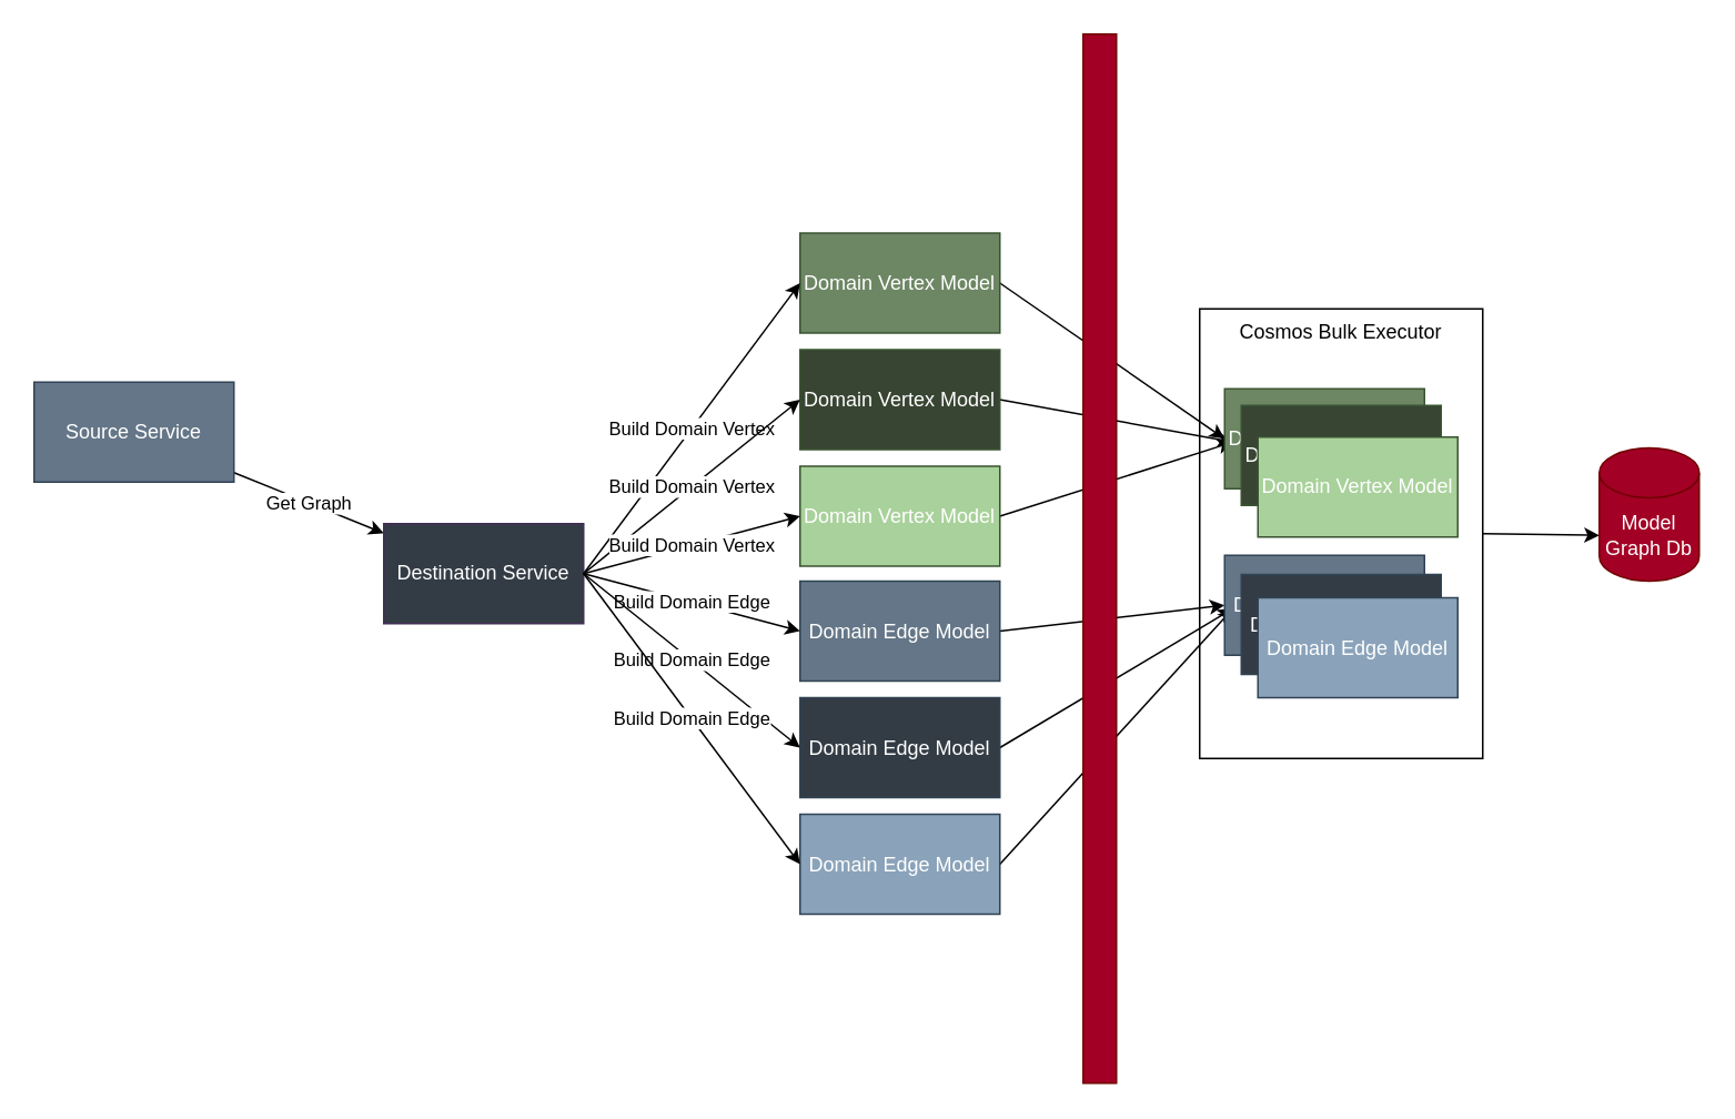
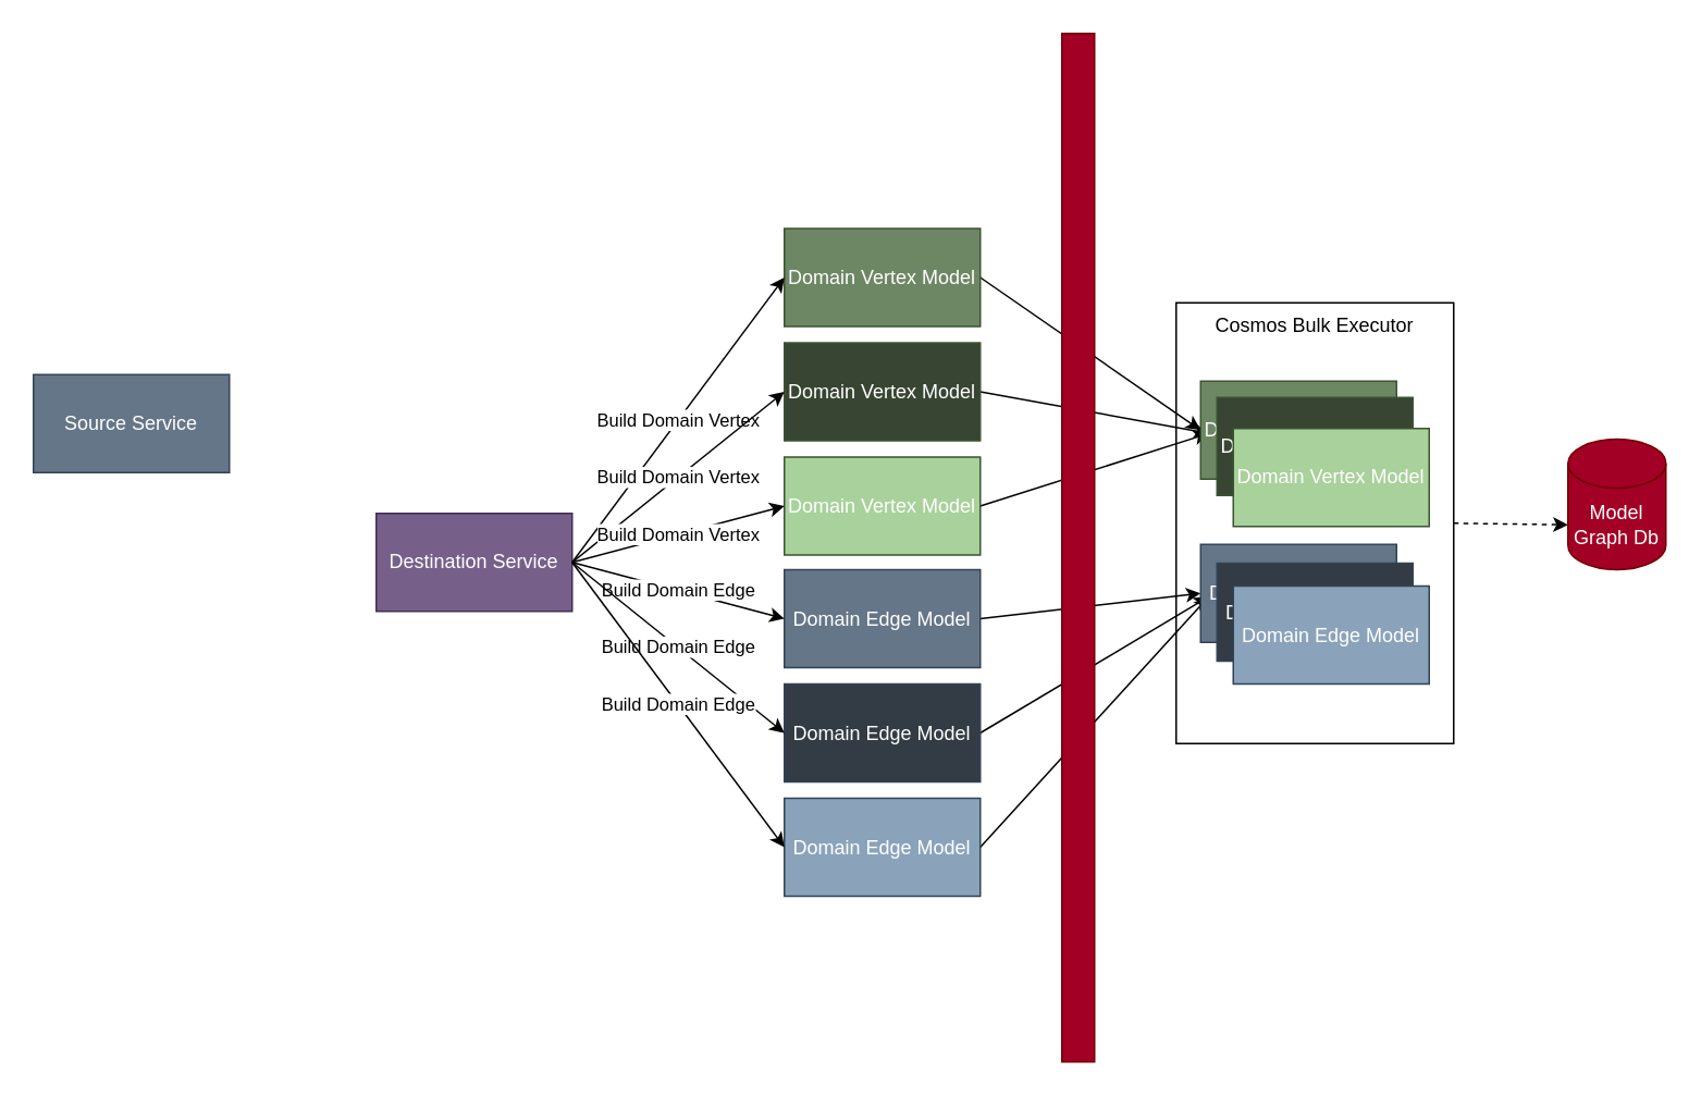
  <mxCell id="0" />
  <mxCell id="1" parent="0" />
- <mxCell id="2" style="edgeStyle=none;html=1;exitX=1;exitY=0.5;exitDx=0;exitDy=0;entryX=0;entryY=0;entryDx=0;entryDy=52.5;entryPerimeter=0;" edge="1" parent="1" source="3" target="13"><mxGeometry relative="1" as="geometry" /></mxCell>
+ <mxCell id="2" style="edgeStyle=none;html=1;exitX=1;exitY=0.5;exitDx=0;exitDy=0;entryX=0;entryY=0;entryDx=0;entryDy=52.5;entryPerimeter=0;dashed=1;" edge="1" parent="1" source="3" target="13"><mxGeometry relative="1" as="geometry" /></mxCell>
  <mxCell id="3" value="Cosmos Bulk Executor" style="rounded=0;whiteSpace=wrap;html=1;verticalAlign=top;" vertex="1" parent="1"><mxGeometry x="720" y="185" width="170" height="270" as="geometry" /></mxCell>
- <mxCell id="4" value="Get Graph" style="edgeStyle=none;html=1;" parent="1" source="5" target="6" edge="1"><mxGeometry relative="1" as="geometry" /></mxCell>
  <mxCell id="5" value="Source Service" style="rounded=0;whiteSpace=wrap;html=1;fillColor=#647687;fontColor=#ffffff;strokeColor=#314354;" parent="1" vertex="1"><mxGeometry x="20" y="229" width="120" height="60" as="geometry" /></mxCell>
- <mxCell id="6" value="Destination Service" style="rounded=0;whiteSpace=wrap;html=1;fillColor=#333c45;fontColor=#ffffff;strokeColor=#432D57;" parent="1" vertex="1"><mxGeometry x="230" y="314" width="120" height="60" as="geometry" /></mxCell>
+ <mxCell id="6" value="Destination Service" style="rounded=0;whiteSpace=wrap;html=1;fillColor=#76608a;fontColor=#ffffff;strokeColor=#432D57;" parent="1" vertex="1"><mxGeometry x="230" y="314" width="120" height="60" as="geometry" /></mxCell>
  <mxCell id="7" style="edgeStyle=none;html=1;exitX=1;exitY=0.5;exitDx=0;exitDy=0;entryX=0;entryY=0.5;entryDx=0;entryDy=0;" edge="1" parent="1" source="8" target="26"><mxGeometry relative="1" as="geometry" /></mxCell>
  <mxCell id="8" value="Domain Edge Model" style="rounded=0;whiteSpace=wrap;html=1;fillColor=#647687;fontColor=#ffffff;strokeColor=#314354;" parent="1" vertex="1"><mxGeometry x="480" y="348.5" width="120" height="60" as="geometry" /></mxCell>
  <mxCell id="9" style="edgeStyle=none;html=1;exitX=1;exitY=0.5;exitDx=0;exitDy=0;" edge="1" parent="1" source="10"><mxGeometry relative="1" as="geometry"><mxPoint x="740" y="365" as="targetPoint" /></mxGeometry></mxCell>
  <mxCell id="10" value="Domain Edge Model" style="rounded=0;whiteSpace=wrap;html=1;fillColor=#333C45;fontColor=#ffffff;strokeColor=#314354;" parent="1" vertex="1"><mxGeometry x="480" y="418.5" width="120" height="60" as="geometry" /></mxCell>
  <mxCell id="11" style="edgeStyle=none;html=1;exitX=1;exitY=0.5;exitDx=0;exitDy=0;" edge="1" parent="1" source="12"><mxGeometry relative="1" as="geometry"><mxPoint x="740" y="365" as="targetPoint" /></mxGeometry></mxCell>
  <mxCell id="12" value="Domain Edge Model" style="rounded=0;whiteSpace=wrap;html=1;fillColor=#8AA3BA;fontColor=#ffffff;strokeColor=#314354;" parent="1" vertex="1"><mxGeometry x="480" y="488.5" width="120" height="60" as="geometry" /></mxCell>
  <mxCell id="13" value="Model Graph Db" style="shape=cylinder3;whiteSpace=wrap;html=1;boundedLbl=1;backgroundOutline=1;size=15;fillColor=#a20025;fontColor=#ffffff;strokeColor=#6F0000;" parent="1" vertex="1"><mxGeometry x="960" y="268.5" width="60" height="80" as="geometry" /></mxCell>
  <mxCell id="14" value="Build Domain Edge" style="edgeStyle=none;html=1;exitX=1;exitY=0.5;exitDx=0;exitDy=0;entryX=0;entryY=0.5;entryDx=0;entryDy=0;" parent="1" source="6" target="8" edge="1"><mxGeometry relative="1" as="geometry"><mxPoint x="200" y="354" as="sourcePoint" /><mxPoint x="240" y="354" as="targetPoint" /><Array as="points" /></mxGeometry></mxCell>
  <mxCell id="15" value="Build Domain Edge" style="edgeStyle=none;html=1;exitX=1;exitY=0.5;exitDx=0;exitDy=0;entryX=0;entryY=0.5;entryDx=0;entryDy=0;" parent="1" source="6" target="10" edge="1"><mxGeometry relative="1" as="geometry"><mxPoint x="360" y="354" as="sourcePoint" /><mxPoint x="460" y="284" as="targetPoint" /><Array as="points" /></mxGeometry></mxCell>
  <mxCell id="16" value="Build Domain Edge" style="edgeStyle=none;html=1;exitX=1;exitY=0.5;exitDx=0;exitDy=0;entryX=0;entryY=0.5;entryDx=0;entryDy=0;" parent="1" source="6" target="12" edge="1"><mxGeometry relative="1" as="geometry"><mxPoint x="360" y="354" as="sourcePoint" /><mxPoint x="460" y="354" as="targetPoint" /><Array as="points" /></mxGeometry></mxCell>
  <mxCell id="17" style="edgeStyle=none;html=1;exitX=1;exitY=0.5;exitDx=0;exitDy=0;entryX=0;entryY=0.5;entryDx=0;entryDy=0;" edge="1" parent="1" source="18" target="23"><mxGeometry relative="1" as="geometry" /></mxCell>
  <mxCell id="18" value="Domain Vertex Model" style="rounded=0;whiteSpace=wrap;html=1;fillColor=#6d8764;fontColor=#ffffff;strokeColor=#3A5431;" vertex="1" parent="1"><mxGeometry x="480" y="139.5" width="120" height="60" as="geometry" /></mxCell>
  <mxCell id="19" style="edgeStyle=none;html=1;exitX=1;exitY=0.5;exitDx=0;exitDy=0;" edge="1" parent="1" source="20"><mxGeometry relative="1" as="geometry"><mxPoint x="740" y="265" as="targetPoint" /></mxGeometry></mxCell>
  <mxCell id="20" value="Domain Vertex Model" style="rounded=0;whiteSpace=wrap;html=1;fillColor=#384533;fontColor=#ffffff;strokeColor=#3A5431;" vertex="1" parent="1"><mxGeometry x="480" y="209.5" width="120" height="60" as="geometry" /></mxCell>
  <mxCell id="21" style="edgeStyle=none;html=1;exitX=1;exitY=0.5;exitDx=0;exitDy=0;" edge="1" parent="1" source="22"><mxGeometry relative="1" as="geometry"><mxPoint x="740" y="265" as="targetPoint" /></mxGeometry></mxCell>
  <mxCell id="22" value="Domain Vertex Model" style="rounded=0;whiteSpace=wrap;html=1;fillColor=#A9D19B;fontColor=#ffffff;strokeColor=#3A5431;" vertex="1" parent="1"><mxGeometry x="480" y="279.5" width="120" height="60" as="geometry" /></mxCell>
  <mxCell id="23" value="Domain Vertex Model" style="rounded=0;whiteSpace=wrap;html=1;fillColor=#6d8764;fontColor=#ffffff;strokeColor=#3A5431;" vertex="1" parent="1"><mxGeometry x="735" y="233" width="120" height="60" as="geometry" /></mxCell>
  <mxCell id="24" value="Domain Vertex Model" style="rounded=0;whiteSpace=wrap;html=1;fillColor=#384533;fontColor=#ffffff;strokeColor=#3A5431;" vertex="1" parent="1"><mxGeometry x="745" y="243" width="120" height="60" as="geometry" /></mxCell>
  <mxCell id="25" value="Domain Vertex Model" style="rounded=0;whiteSpace=wrap;html=1;fillColor=#A9D19B;fontColor=#ffffff;strokeColor=#3A5431;" vertex="1" parent="1"><mxGeometry x="755" y="262" width="120" height="60" as="geometry" /></mxCell>
  <mxCell id="26" value="Domain Edge Model" style="rounded=0;whiteSpace=wrap;html=1;fillColor=#647687;fontColor=#ffffff;strokeColor=#314354;" vertex="1" parent="1"><mxGeometry x="735" y="333" width="120" height="60" as="geometry" /></mxCell>
  <mxCell id="27" value="Domain Edge Model" style="rounded=0;whiteSpace=wrap;html=1;fillColor=#333C45;fontColor=#ffffff;strokeColor=#314354;" vertex="1" parent="1"><mxGeometry x="745" y="344.5" width="120" height="60" as="geometry" /></mxCell>
  <mxCell id="28" value="Domain Edge Model" style="rounded=0;whiteSpace=wrap;html=1;fillColor=#8AA3BA;fontColor=#ffffff;strokeColor=#314354;" vertex="1" parent="1"><mxGeometry x="755" y="358.5" width="120" height="60" as="geometry" /></mxCell>
  <mxCell id="29" value="Build Domain Vertex" style="edgeStyle=none;html=1;exitX=1;exitY=0.5;exitDx=0;exitDy=0;entryX=0;entryY=0.5;entryDx=0;entryDy=0;" edge="1" parent="1" target="18"><mxGeometry relative="1" as="geometry"><mxPoint x="350" y="344" as="sourcePoint" /><mxPoint x="480" y="274" as="targetPoint" /><Array as="points" /></mxGeometry></mxCell>
  <mxCell id="30" value="Build Domain Vertex" style="edgeStyle=none;html=1;exitX=1;exitY=0.5;exitDx=0;exitDy=0;entryX=0;entryY=0.5;entryDx=0;entryDy=0;" edge="1" parent="1" target="20"><mxGeometry relative="1" as="geometry"><mxPoint x="350" y="344" as="sourcePoint" /><mxPoint x="480" y="344" as="targetPoint" /><Array as="points" /></mxGeometry></mxCell>
  <mxCell id="31" value="Build Domain Vertex" style="edgeStyle=none;html=1;exitX=1;exitY=0.5;exitDx=0;exitDy=0;entryX=0;entryY=0.5;entryDx=0;entryDy=0;" edge="1" parent="1" target="22"><mxGeometry relative="1" as="geometry"><mxPoint x="350" y="344" as="sourcePoint" /><mxPoint x="480" y="414" as="targetPoint" /><Array as="points" /></mxGeometry></mxCell>
  <mxCell id="32" value="" style="rounded=0;whiteSpace=wrap;html=1;fillColor=#a20025;fontColor=#ffffff;strokeColor=#6F0000;" vertex="1" parent="1"><mxGeometry x="650" y="20" width="20" height="630" as="geometry" /></mxCell>
